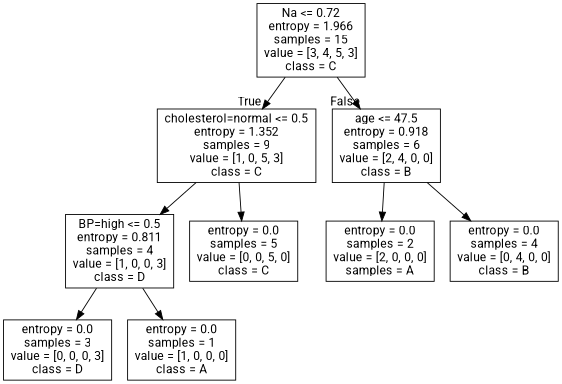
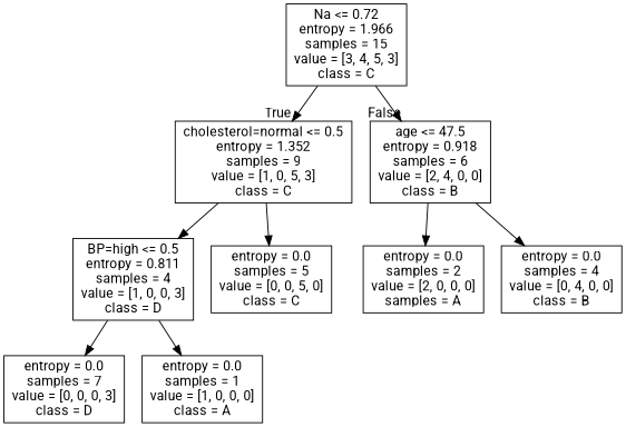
  digraph {
    fontname=Roboto
    node [fontname=Roboto shape=box]
    edge [fontname=Roboto]
    n1 [label="Na <= 0.72\nentropy = 1.966\nsamples = 15\nvalue = [3, 4, 5, 3]\nclass = C"]
    n2 [label="cholesterol=normal <= 0.5\nentropy = 1.352\nsamples = 9\nvalue = [1, 0, 5, 3]\nclass = C"]
    n3 [label="age <= 47.5\nentropy = 0.918\nsamples = 6\nvalue = [2, 4, 0, 0]\nclass = B"]
    n4 [label="BP=high <= 0.5\nentropy = 0.811\nsamples = 4\nvalue = [1, 0, 0, 3]\nclass = D"]
    n5 [label="entropy = 0.0\nsamples = 5\nvalue = [0, 0, 5, 0]\nclass = C"]
    n6 [label="entropy = 0.0\nsamples = 2\nvalue = [2, 0, 0, 0]\nsamples = A"]
    n7 [label="entropy = 0.0\nsamples = 4\nvalue = [0, 4, 0, 0]\nclass = B"]
-   n8 [label="entropy = 0.0\nsamples = 3\nvalue = [0, 0, 0, 3]\nclass = D"]
+   n8 [label="entropy = 0.0\nsamples = 7\nvalue = [0, 0, 0, 3]\nclass = D"]
    n9 [label="entropy = 0.0\nsamples = 1\nvalue = [1, 0, 0, 0]\nclass = A"]
    n1 -> n2 [headlabel=True labelangle=45 labeldistance=2.5]
    n1 -> n3 [headlabel=False labelangle=-45 labeldistance=2.5]
    n2 -> n4
    n2 -> n5
    n3 -> n6
    n3 -> n7
    n4 -> n8
    n4 -> n9
  }
